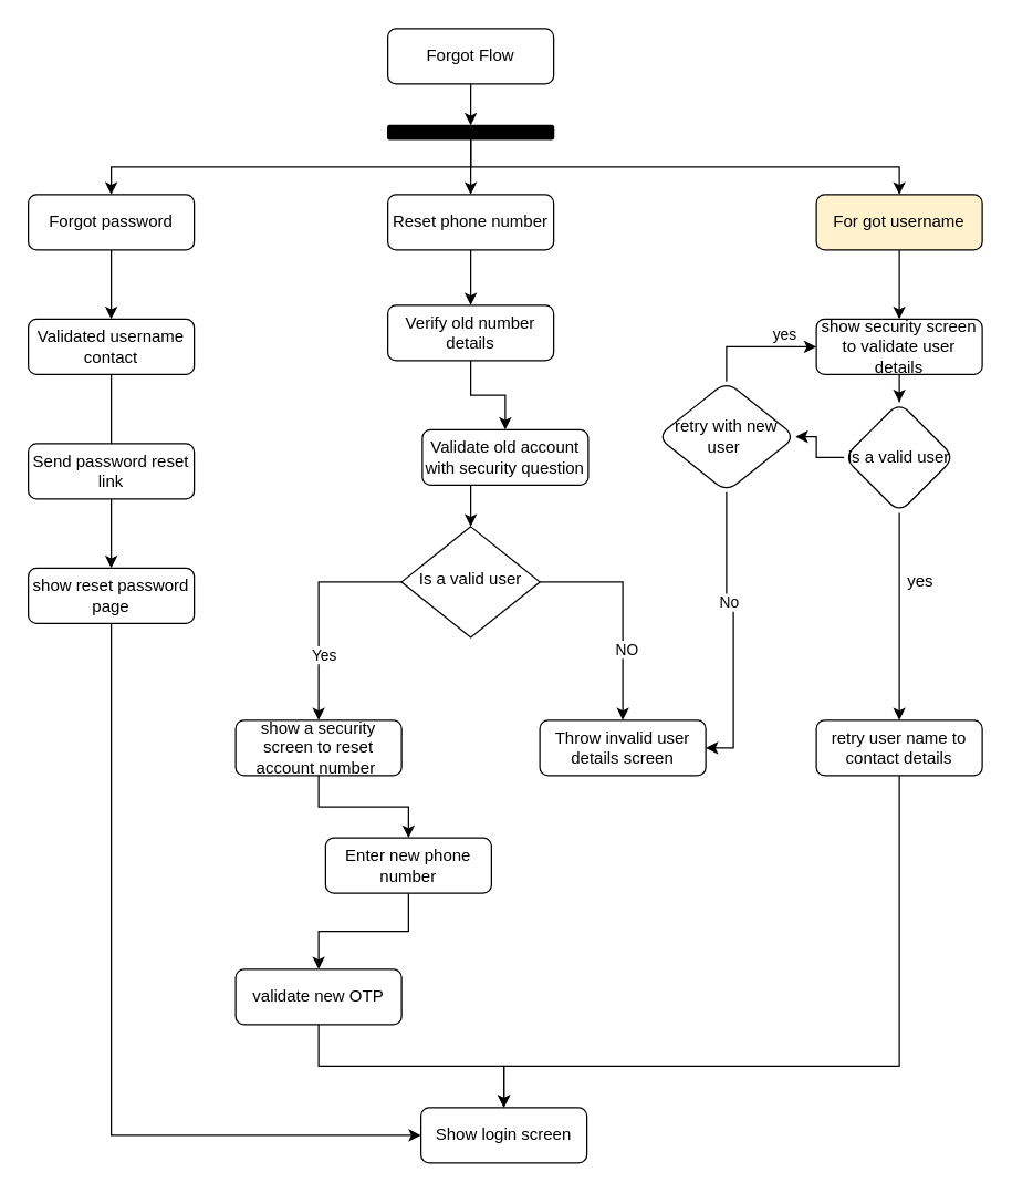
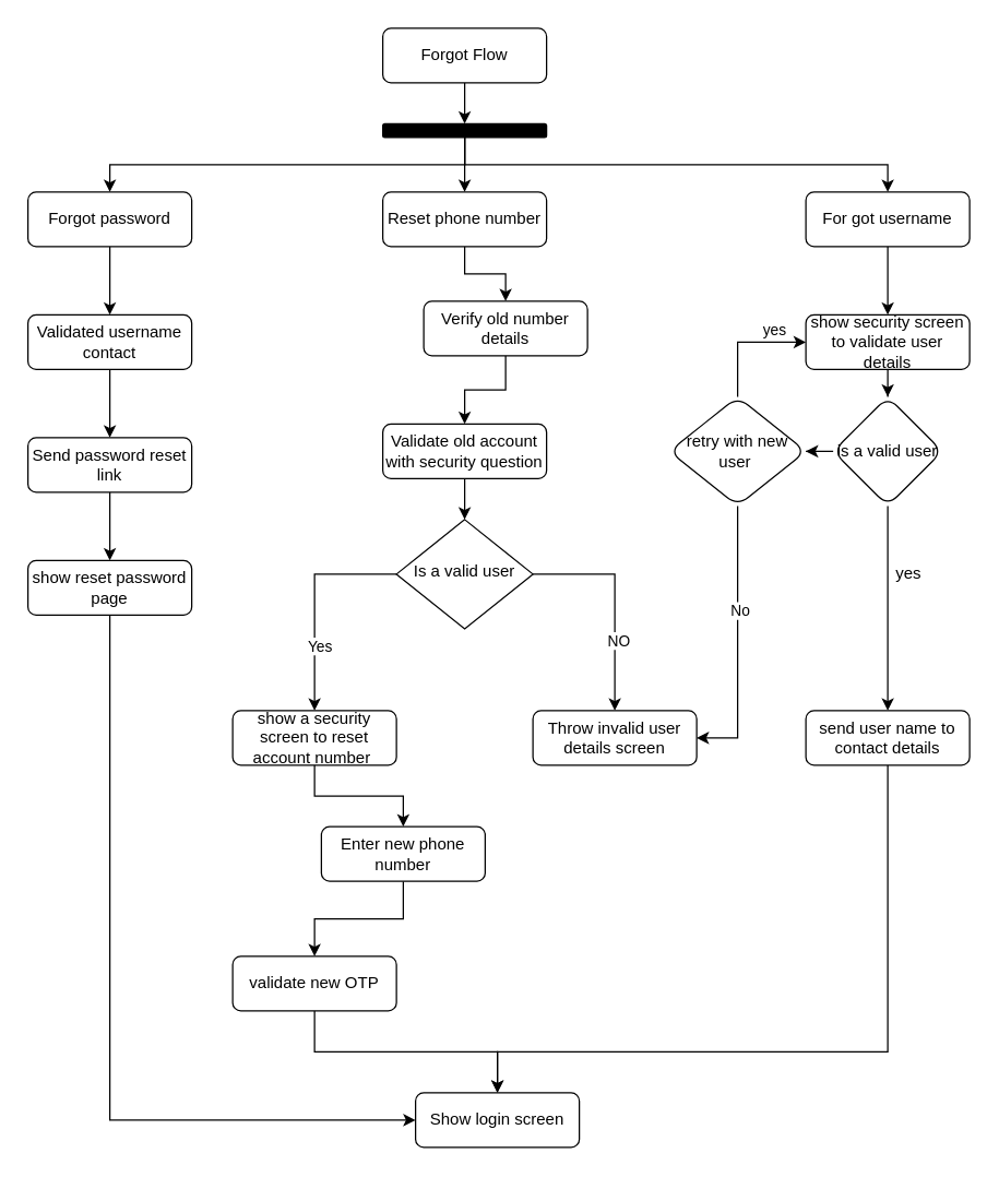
  <mxCell id="0" />
  <mxCell id="1" parent="0" />
  <mxCell id="2" style="edgeStyle=orthogonalEdgeStyle;rounded=0;orthogonalLoop=1;jettySize=auto;html=1;exitX=0.5;exitY=1;exitDx=0;exitDy=0;entryX=0.5;entryY=0;entryDx=0;entryDy=0;" edge="1" parent="1" source="3" target="48"><mxGeometry relative="1" as="geometry" /></mxCell>
  <mxCell id="3" value="Forgot Flow" style="rounded=1;whiteSpace=wrap;html=1;fontSize=12;glass=0;strokeWidth=1;shadow=0;" parent="1" vertex="1"><mxGeometry x="280" y="20" width="120" height="40" as="geometry" /></mxCell>
  <mxCell id="4" style="edgeStyle=orthogonalEdgeStyle;rounded=0;orthogonalLoop=1;jettySize=auto;html=1;exitX=0.5;exitY=1;exitDx=0;exitDy=0;entryX=0.5;entryY=0;entryDx=0;entryDy=0;" edge="1" parent="1" source="5" target="16"><mxGeometry relative="1" as="geometry" /></mxCell>
  <mxCell id="5" value="show a security screen to reset account number&amp;nbsp;" style="rounded=1;whiteSpace=wrap;html=1;fontSize=12;glass=0;strokeWidth=1;shadow=0;" parent="1" vertex="1"><mxGeometry x="170" y="520" width="120" height="40" as="geometry" /></mxCell>
  <mxCell id="6" style="edgeStyle=orthogonalEdgeStyle;rounded=0;orthogonalLoop=1;jettySize=auto;html=1;exitX=0.5;exitY=1;exitDx=0;exitDy=0;" edge="1" parent="1" source="7" target="21"><mxGeometry relative="1" as="geometry" /></mxCell>
  <mxCell id="7" value="Forgot password" style="rounded=1;whiteSpace=wrap;html=1;fontSize=12;glass=0;strokeWidth=1;shadow=0;" vertex="1" parent="1"><mxGeometry x="20" y="140" width="120" height="40" as="geometry" /></mxCell>
  <mxCell id="8" style="edgeStyle=orthogonalEdgeStyle;rounded=0;orthogonalLoop=1;jettySize=auto;html=1;exitX=0.5;exitY=1;exitDx=0;exitDy=0;entryX=0.5;entryY=0;entryDx=0;entryDy=0;" edge="1" parent="1" source="9" target="27"><mxGeometry relative="1" as="geometry" /></mxCell>
  <mxCell id="9" value="Reset phone number" style="rounded=1;whiteSpace=wrap;html=1;fontSize=12;glass=0;strokeWidth=1;shadow=0;" vertex="1" parent="1"><mxGeometry x="280" y="140" width="120" height="40" as="geometry" /></mxCell>
  <mxCell id="10" style="edgeStyle=orthogonalEdgeStyle;rounded=0;orthogonalLoop=1;jettySize=auto;html=1;exitX=0;exitY=0.5;exitDx=0;exitDy=0;entryX=0.5;entryY=0;entryDx=0;entryDy=0;" edge="1" parent="1" source="14" target="5"><mxGeometry relative="1" as="geometry" /></mxCell>
  <mxCell id="11" value="Yes" style="edgeLabel;html=1;align=center;verticalAlign=middle;resizable=0;points=[];" vertex="1" connectable="0" parent="10"><mxGeometry x="0.39" y="3" relative="1" as="geometry"><mxPoint y="1" as="offset" /></mxGeometry></mxCell>
  <mxCell id="12" style="edgeStyle=orthogonalEdgeStyle;rounded=0;orthogonalLoop=1;jettySize=auto;html=1;exitX=1;exitY=0.5;exitDx=0;exitDy=0;" edge="1" parent="1" source="14" target="19"><mxGeometry relative="1" as="geometry" /></mxCell>
  <mxCell id="13" value="NO" style="edgeLabel;html=1;align=center;verticalAlign=middle;resizable=0;points=[];" vertex="1" connectable="0" parent="12"><mxGeometry x="0.356" y="2" relative="1" as="geometry"><mxPoint as="offset" /></mxGeometry></mxCell>
  <mxCell id="14" value="Is a valid user" style="rhombus;whiteSpace=wrap;html=1;shadow=0;fontFamily=Helvetica;fontSize=12;align=center;strokeWidth=1;spacing=6;spacingTop=-4;" vertex="1" parent="1"><mxGeometry x="290" y="380" width="100" height="80" as="geometry" /></mxCell>
  <mxCell id="15" style="edgeStyle=orthogonalEdgeStyle;rounded=0;orthogonalLoop=1;jettySize=auto;html=1;exitX=0.5;exitY=1;exitDx=0;exitDy=0;entryX=0.5;entryY=0;entryDx=0;entryDy=0;" edge="1" parent="1" source="16" target="18"><mxGeometry relative="1" as="geometry" /></mxCell>
  <mxCell id="16" value="Enter new phone number" style="rounded=1;whiteSpace=wrap;html=1;fontSize=12;glass=0;strokeWidth=1;shadow=0;" vertex="1" parent="1"><mxGeometry x="235" y="605" width="120" height="40" as="geometry" /></mxCell>
  <mxCell id="17" style="edgeStyle=orthogonalEdgeStyle;rounded=0;orthogonalLoop=1;jettySize=auto;html=1;exitX=0.5;exitY=1;exitDx=0;exitDy=0;entryX=0.5;entryY=0;entryDx=0;entryDy=0;" edge="1" parent="1" source="18" target="49"><mxGeometry relative="1" as="geometry" /></mxCell>
  <mxCell id="18" value="validate new OTP" style="rounded=1;whiteSpace=wrap;html=1;fontSize=12;glass=0;strokeWidth=1;shadow=0;" vertex="1" parent="1"><mxGeometry x="170" y="700" width="120" height="40" as="geometry" /></mxCell>
  <mxCell id="19" value="Throw invalid user details screen" style="rounded=1;whiteSpace=wrap;html=1;fontSize=12;glass=0;strokeWidth=1;shadow=0;" vertex="1" parent="1"><mxGeometry x="390" y="520" width="120" height="40" as="geometry" /></mxCell>
- <mxCell id="20" style="edgeStyle=orthogonalEdgeStyle;rounded=0;orthogonalLoop=1;jettySize=auto;html=1;exitX=0.5;exitY=1;exitDx=0;exitDy=0;entryX=0.5;entryY=0;entryDx=0;entryDy=0;endArrow=none;" edge="1" parent="1" source="21" target="23"><mxGeometry relative="1" as="geometry" /></mxCell>
+ <mxCell id="20" style="edgeStyle=orthogonalEdgeStyle;rounded=0;orthogonalLoop=1;jettySize=auto;html=1;exitX=0.5;exitY=1;exitDx=0;exitDy=0;entryX=0.5;entryY=0;entryDx=0;entryDy=0;" edge="1" parent="1" source="21" target="23"><mxGeometry relative="1" as="geometry" /></mxCell>
  <mxCell id="21" value="Validated username contact" style="rounded=1;whiteSpace=wrap;html=1;fontSize=12;glass=0;strokeWidth=1;shadow=0;" vertex="1" parent="1"><mxGeometry x="20" y="230" width="120" height="40" as="geometry" /></mxCell>
  <mxCell id="22" style="edgeStyle=orthogonalEdgeStyle;rounded=0;orthogonalLoop=1;jettySize=auto;html=1;exitX=0.5;exitY=1;exitDx=0;exitDy=0;entryX=0.5;entryY=0;entryDx=0;entryDy=0;" edge="1" parent="1" source="23" target="25"><mxGeometry relative="1" as="geometry" /></mxCell>
  <mxCell id="23" value="Send password reset link" style="rounded=1;whiteSpace=wrap;html=1;fontSize=12;glass=0;strokeWidth=1;shadow=0;" vertex="1" parent="1"><mxGeometry x="20" y="320" width="120" height="40" as="geometry" /></mxCell>
  <mxCell id="24" style="edgeStyle=orthogonalEdgeStyle;rounded=0;orthogonalLoop=1;jettySize=auto;html=1;exitX=0.5;exitY=1;exitDx=0;exitDy=0;entryX=0;entryY=0.5;entryDx=0;entryDy=0;" edge="1" parent="1" source="25" target="49"><mxGeometry relative="1" as="geometry" /></mxCell>
  <mxCell id="25" value="show reset password page" style="rounded=1;whiteSpace=wrap;html=1;fontSize=12;glass=0;strokeWidth=1;shadow=0;" vertex="1" parent="1"><mxGeometry x="20" y="410" width="120" height="40" as="geometry" /></mxCell>
  <mxCell id="26" style="edgeStyle=orthogonalEdgeStyle;rounded=0;orthogonalLoop=1;jettySize=auto;html=1;exitX=0.5;exitY=1;exitDx=0;exitDy=0;" edge="1" parent="1" source="27" target="29"><mxGeometry relative="1" as="geometry" /></mxCell>
- <mxCell id="27" value="Verify old number details" style="rounded=1;whiteSpace=wrap;html=1;fontSize=12;glass=0;strokeWidth=1;shadow=0;" vertex="1" parent="1"><mxGeometry x="280" y="220" width="120" height="40" as="geometry" /></mxCell>
+ <mxCell id="27" value="Verify old number details" style="rounded=1;whiteSpace=wrap;html=1;fontSize=12;glass=0;strokeWidth=1;shadow=0;" vertex="1" parent="1"><mxGeometry x="310" y="220" width="120" height="40" as="geometry" /></mxCell>
  <mxCell id="28" style="edgeStyle=orthogonalEdgeStyle;rounded=0;orthogonalLoop=1;jettySize=auto;html=1;exitX=0.5;exitY=1;exitDx=0;exitDy=0;entryX=0.5;entryY=0;entryDx=0;entryDy=0;" edge="1" parent="1" source="29" target="14"><mxGeometry relative="1" as="geometry" /></mxCell>
- <mxCell id="29" value="Validate old account with security question" style="rounded=1;whiteSpace=wrap;html=1;fontSize=12;glass=0;strokeWidth=1;shadow=0;" vertex="1" parent="1"><mxGeometry x="305" y="310" width="120" height="40" as="geometry" /></mxCell>
+ <mxCell id="29" value="Validate old account with security question" style="rounded=1;whiteSpace=wrap;html=1;fontSize=12;glass=0;strokeWidth=1;shadow=0;" vertex="1" parent="1"><mxGeometry x="280" y="310" width="120" height="40" as="geometry" /></mxCell>
  <mxCell id="30" value="" style="edgeStyle=orthogonalEdgeStyle;rounded=0;orthogonalLoop=1;jettySize=auto;html=1;" edge="1" parent="1" source="31" target="33"><mxGeometry relative="1" as="geometry" /></mxCell>
- <mxCell id="31" value="For got username" style="rounded=1;whiteSpace=wrap;html=1;fontSize=12;glass=0;strokeWidth=1;shadow=0;fillColor=#fff2cc;" vertex="1" parent="1"><mxGeometry x="590" y="140" width="120" height="40" as="geometry" /></mxCell>
+ <mxCell id="31" value="For got username" style="rounded=1;whiteSpace=wrap;html=1;fontSize=12;glass=0;strokeWidth=1;shadow=0;" vertex="1" parent="1"><mxGeometry x="590" y="140" width="120" height="40" as="geometry" /></mxCell>
  <mxCell id="32" value="" style="edgeStyle=orthogonalEdgeStyle;rounded=0;orthogonalLoop=1;jettySize=auto;html=1;" edge="1" parent="1" source="33" target="36"><mxGeometry relative="1" as="geometry" /></mxCell>
  <mxCell id="33" value="show security screen to validate user details" style="rounded=1;whiteSpace=wrap;html=1;fontSize=12;glass=0;strokeWidth=1;shadow=0;" vertex="1" parent="1"><mxGeometry x="590" y="230" width="120" height="40" as="geometry" /></mxCell>
  <mxCell id="34" value="" style="edgeStyle=orthogonalEdgeStyle;rounded=0;orthogonalLoop=1;jettySize=auto;html=1;" edge="1" parent="1" source="36" target="38"><mxGeometry relative="1" as="geometry" /></mxCell>
  <mxCell id="35" value="" style="edgeStyle=orthogonalEdgeStyle;rounded=0;orthogonalLoop=1;jettySize=auto;html=1;" edge="1" parent="1" source="36" target="44"><mxGeometry relative="1" as="geometry" /></mxCell>
  <mxCell id="36" value="is a valid user" style="rhombus;whiteSpace=wrap;html=1;rounded=1;glass=0;strokeWidth=1;shadow=0;" vertex="1" parent="1"><mxGeometry x="610" y="290" width="80" height="80" as="geometry" /></mxCell>
  <mxCell id="37" style="edgeStyle=orthogonalEdgeStyle;rounded=0;orthogonalLoop=1;jettySize=auto;html=1;exitX=0.5;exitY=1;exitDx=0;exitDy=0;entryX=0.5;entryY=0;entryDx=0;entryDy=0;" edge="1" parent="1" source="38" target="49"><mxGeometry relative="1" as="geometry"><Array as="points"><mxPoint x="650" y="770" /><mxPoint x="364" y="770" /></Array></mxGeometry></mxCell>
- <mxCell id="38" value="retry user name to contact details" style="whiteSpace=wrap;html=1;rounded=1;glass=0;strokeWidth=1;shadow=0;" vertex="1" parent="1"><mxGeometry x="590" y="520" width="120" height="40" as="geometry" /></mxCell>
+ <mxCell id="38" value="send user name to contact details" style="whiteSpace=wrap;html=1;rounded=1;glass=0;strokeWidth=1;shadow=0;" vertex="1" parent="1"><mxGeometry x="590" y="520" width="120" height="40" as="geometry" /></mxCell>
  <mxCell id="39" value="yes" style="text;html=1;align=center;verticalAlign=middle;resizable=0;points=[];autosize=1;strokeColor=none;fillColor=none;" vertex="1" parent="1"><mxGeometry x="650" y="410" width="30" height="20" as="geometry" /></mxCell>
  <mxCell id="40" style="edgeStyle=orthogonalEdgeStyle;rounded=0;orthogonalLoop=1;jettySize=auto;html=1;exitX=0.5;exitY=0;exitDx=0;exitDy=0;entryX=0;entryY=0.5;entryDx=0;entryDy=0;" edge="1" parent="1" source="44" target="33"><mxGeometry relative="1" as="geometry" /></mxCell>
  <mxCell id="41" value="yes" style="edgeLabel;html=1;align=center;verticalAlign=middle;resizable=0;points=[];" vertex="1" connectable="0" parent="40"><mxGeometry x="-0.029" y="5" relative="1" as="geometry"><mxPoint x="22" y="-5" as="offset" /></mxGeometry></mxCell>
  <mxCell id="42" style="edgeStyle=orthogonalEdgeStyle;rounded=0;orthogonalLoop=1;jettySize=auto;html=1;exitX=0.5;exitY=1;exitDx=0;exitDy=0;entryX=1;entryY=0.5;entryDx=0;entryDy=0;" edge="1" parent="1" source="44" target="19"><mxGeometry relative="1" as="geometry" /></mxCell>
  <mxCell id="43" value="No" style="edgeLabel;html=1;align=center;verticalAlign=middle;resizable=0;points=[];" vertex="1" connectable="0" parent="42"><mxGeometry x="-0.245" y="1" relative="1" as="geometry"><mxPoint as="offset" /></mxGeometry></mxCell>
- <mxCell id="44" value="retry with new user&amp;nbsp;" style="rhombus;whiteSpace=wrap;html=1;rounded=1;glass=0;strokeWidth=1;shadow=0;" vertex="1" parent="1"><mxGeometry x="475" y="275" width="100" height="80" as="geometry" /></mxCell>
+ <mxCell id="44" value="retry with new user&amp;nbsp;" style="rhombus;whiteSpace=wrap;html=1;rounded=1;glass=0;strokeWidth=1;shadow=0;" vertex="1" parent="1"><mxGeometry x="490" y="290" width="100" height="80" as="geometry" /></mxCell>
  <mxCell id="45" style="edgeStyle=orthogonalEdgeStyle;rounded=0;orthogonalLoop=1;jettySize=auto;html=1;exitX=0.5;exitY=1;exitDx=0;exitDy=0;entryX=0.5;entryY=0;entryDx=0;entryDy=0;" edge="1" parent="1" source="48" target="9"><mxGeometry relative="1" as="geometry" /></mxCell>
  <mxCell id="46" style="edgeStyle=orthogonalEdgeStyle;rounded=0;orthogonalLoop=1;jettySize=auto;html=1;exitX=0.5;exitY=1;exitDx=0;exitDy=0;" edge="1" parent="1" source="48" target="31"><mxGeometry relative="1" as="geometry" /></mxCell>
  <mxCell id="47" style="edgeStyle=orthogonalEdgeStyle;rounded=0;orthogonalLoop=1;jettySize=auto;html=1;exitX=0.5;exitY=1;exitDx=0;exitDy=0;" edge="1" parent="1" source="48" target="7"><mxGeometry relative="1" as="geometry" /></mxCell>
  <mxCell id="48" value="" style="rounded=1;whiteSpace=wrap;html=1;gradientColor=none;fillColor=#000000;" vertex="1" parent="1"><mxGeometry x="280" y="90" width="120" height="10" as="geometry" /></mxCell>
  <mxCell id="49" value="Show login screen" style="whiteSpace=wrap;html=1;rounded=1;glass=0;strokeWidth=1;shadow=0;" vertex="1" parent="1"><mxGeometry x="304" y="800" width="120" height="40" as="geometry" /></mxCell>
